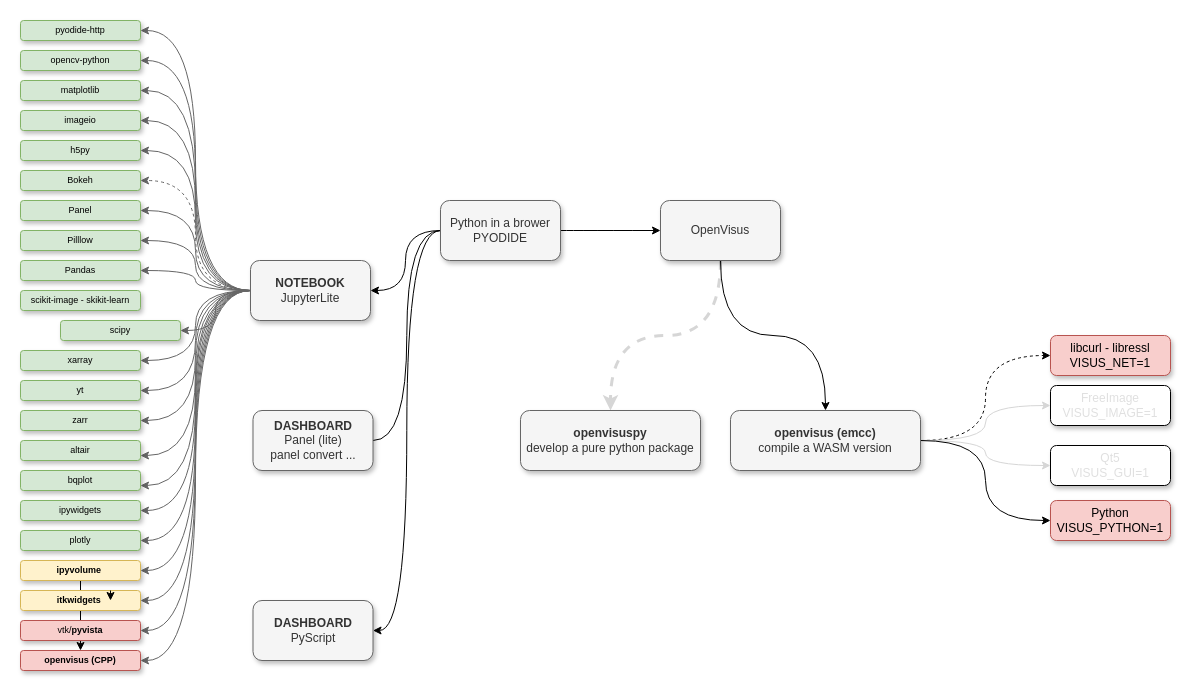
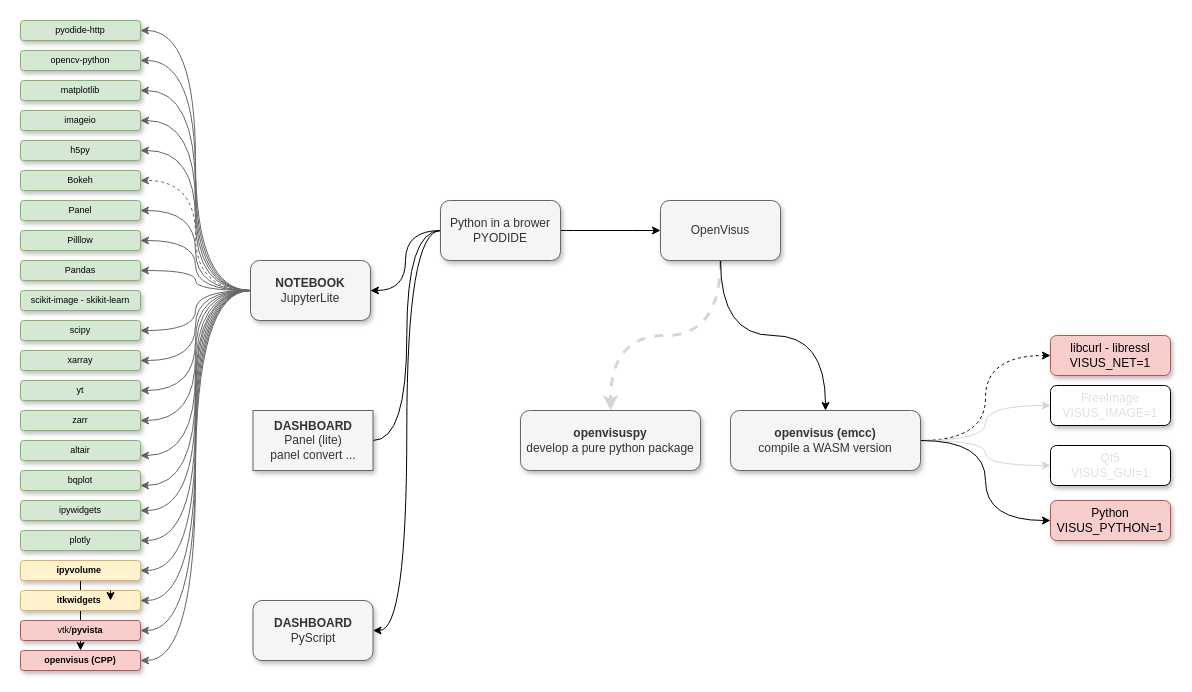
  <mxCell id="0" />
  <mxCell id="1" parent="0" />
  <mxCell id="2" style="edgeStyle=orthogonalEdgeStyle;curved=1;orthogonalLoop=1;jettySize=auto;html=1;entryX=0;entryY=0.5;entryDx=0;entryDy=0;" parent="1" source="6" target="9" edge="1"><mxGeometry relative="1" as="geometry" /></mxCell>
  <mxCell id="3" style="edgeStyle=orthogonalEdgeStyle;curved=1;orthogonalLoop=1;jettySize=auto;html=1;entryX=1;entryY=0.5;entryDx=0;entryDy=0;" parent="1" source="6" target="41" edge="1"><mxGeometry relative="1" as="geometry" /></mxCell>
  <mxCell id="4" style="edgeStyle=orthogonalEdgeStyle;curved=1;orthogonalLoop=1;jettySize=auto;html=1;entryX=1;entryY=0.5;entryDx=0;entryDy=0;endArrow=none;" parent="1" source="6" target="49" edge="1"><mxGeometry relative="1" as="geometry" /></mxCell>
  <mxCell id="5" style="edgeStyle=orthogonalEdgeStyle;curved=1;orthogonalLoop=1;jettySize=auto;html=1;entryX=1;entryY=0.5;entryDx=0;entryDy=0;" parent="1" source="6" target="50" edge="1"><mxGeometry relative="1" as="geometry" /></mxCell>
  <mxCell id="6" value="Python in a brower&lt;br&gt;PYODIDE" style="rounded=1;whiteSpace=wrap;html=1;fillColor=#f5f5f5;fontColor=#333333;strokeColor=#666666;shadow=1;" parent="1" vertex="1"><mxGeometry x="440" y="200" width="120" height="60" as="geometry" /></mxCell>
  <mxCell id="7" style="edgeStyle=orthogonalEdgeStyle;curved=1;orthogonalLoop=1;jettySize=auto;html=1;entryX=0.5;entryY=0;entryDx=0;entryDy=0;exitX=0.5;exitY=1;exitDx=0;exitDy=0;dashed=1;strokeWidth=3;fillColor=#f5f5f5;strokeColor=#D6D6D6;" parent="1" source="9" target="14" edge="1"><mxGeometry relative="1" as="geometry" /></mxCell>
  <mxCell id="8" style="edgeStyle=orthogonalEdgeStyle;curved=1;orthogonalLoop=1;jettySize=auto;html=1;" parent="1" source="9" target="19" edge="1"><mxGeometry relative="1" as="geometry" /></mxCell>
  <mxCell id="9" value="OpenVisus" style="rounded=1;whiteSpace=wrap;html=1;fillColor=#f5f5f5;fontColor=#333333;strokeColor=#666666;shadow=1;" parent="1" vertex="1"><mxGeometry x="660" y="200" width="120" height="60" as="geometry" /></mxCell>
  <mxCell id="10" value="libcurl - libressl&lt;br&gt;VISUS_NET=1" style="rounded=1;whiteSpace=wrap;html=1;fillColor=#f8cecc;strokeColor=#b85450;shadow=1;" parent="1" vertex="1"><mxGeometry x="1050" y="335" width="120" height="40" as="geometry" /></mxCell>
  <mxCell id="11" value="FreeImage&lt;br&gt;VISUS_IMAGE=1" style="rounded=1;whiteSpace=wrap;html=1;shadow=1;fontColor=#E0E0E0;" parent="1" vertex="1"><mxGeometry x="1050" y="385" width="120" height="40" as="geometry" /></mxCell>
  <mxCell id="12" value="Qt5&lt;br&gt;VISUS_GUI=1" style="rounded=1;whiteSpace=wrap;html=1;shadow=1;fontColor=#E0E0E0;" parent="1" vertex="1"><mxGeometry x="1050" y="445" width="120" height="40" as="geometry" /></mxCell>
  <mxCell id="13" value="Python&lt;br&gt;VISUS_PYTHON=1" style="rounded=1;whiteSpace=wrap;html=1;fillColor=#f8cecc;strokeColor=#b85450;shadow=1;" parent="1" vertex="1"><mxGeometry x="1050" y="500" width="120" height="40" as="geometry" /></mxCell>
  <mxCell id="14" value="&lt;b&gt;openvisuspy&lt;/b&gt;&lt;br&gt;develop a pure python package" style="rounded=1;whiteSpace=wrap;html=1;fillColor=#f5f5f5;fontColor=#333333;strokeColor=#666666;shadow=1;" parent="1" vertex="1"><mxGeometry x="520" y="410" width="180" height="60" as="geometry" /></mxCell>
  <mxCell id="15" style="edgeStyle=orthogonalEdgeStyle;curved=1;orthogonalLoop=1;jettySize=auto;html=1;entryX=0;entryY=0.5;entryDx=0;entryDy=0;strokeWidth=1;fontSize=11;fontColor=#E0E0E0;dashed=1;" parent="1" source="19" target="10" edge="1"><mxGeometry relative="1" as="geometry" /></mxCell>
  <mxCell id="16" style="edgeStyle=orthogonalEdgeStyle;curved=1;orthogonalLoop=1;jettySize=auto;html=1;entryX=0;entryY=0.5;entryDx=0;entryDy=0;strokeColor=#D6D6D6;strokeWidth=1;fontSize=11;fontColor=#E0E0E0;" parent="1" source="19" target="11" edge="1"><mxGeometry relative="1" as="geometry" /></mxCell>
  <mxCell id="17" style="edgeStyle=orthogonalEdgeStyle;curved=1;orthogonalLoop=1;jettySize=auto;html=1;entryX=0;entryY=0.5;entryDx=0;entryDy=0;strokeColor=#D6D6D6;strokeWidth=1;fontSize=11;fontColor=#E0E0E0;" parent="1" source="19" target="12" edge="1"><mxGeometry relative="1" as="geometry" /></mxCell>
  <mxCell id="18" style="edgeStyle=orthogonalEdgeStyle;curved=1;orthogonalLoop=1;jettySize=auto;html=1;entryX=0;entryY=0.5;entryDx=0;entryDy=0;strokeColor=#000000;strokeWidth=1;fontSize=11;fontColor=#E0E0E0;" parent="1" source="19" target="13" edge="1"><mxGeometry relative="1" as="geometry" /></mxCell>
  <mxCell id="19" value="&lt;b&gt;openvisus (emcc)&lt;/b&gt;&lt;br&gt;compile a WASM version" style="rounded=1;whiteSpace=wrap;html=1;fillColor=#f5f5f5;fontColor=#333333;strokeColor=#666666;shadow=1;" parent="1" vertex="1"><mxGeometry x="730" y="410" width="190" height="60" as="geometry" /></mxCell>
  <mxCell id="20" style="edgeStyle=orthogonalEdgeStyle;curved=1;orthogonalLoop=1;jettySize=auto;html=1;entryX=1;entryY=0.5;entryDx=0;entryDy=0;fillColor=#f5f5f5;strokeColor=#666666;dashed=1;" parent="1" source="41" target="42" edge="1"><mxGeometry relative="1" as="geometry" /></mxCell>
  <mxCell id="21" style="edgeStyle=orthogonalEdgeStyle;curved=1;orthogonalLoop=1;jettySize=auto;html=1;entryX=1;entryY=0.5;entryDx=0;entryDy=0;fillColor=#f5f5f5;strokeColor=#666666;" parent="1" source="41" target="43" edge="1"><mxGeometry relative="1" as="geometry" /></mxCell>
  <mxCell id="22" style="edgeStyle=orthogonalEdgeStyle;curved=1;orthogonalLoop=1;jettySize=auto;html=1;entryX=1;entryY=0.5;entryDx=0;entryDy=0;fillColor=#f5f5f5;strokeColor=#666666;" parent="1" source="41" target="45" edge="1"><mxGeometry relative="1" as="geometry" /></mxCell>
  <mxCell id="23" style="edgeStyle=orthogonalEdgeStyle;curved=1;orthogonalLoop=1;jettySize=auto;html=1;entryX=1;entryY=0.5;entryDx=0;entryDy=0;fillColor=#f5f5f5;strokeColor=#666666;" parent="1" source="41" target="46" edge="1"><mxGeometry relative="1" as="geometry" /></mxCell>
  <mxCell id="24" style="edgeStyle=orthogonalEdgeStyle;curved=1;orthogonalLoop=1;jettySize=auto;html=1;entryX=1;entryY=0.5;entryDx=0;entryDy=0;fillColor=#f5f5f5;strokeColor=#666666;" parent="1" source="41" target="47" edge="1"><mxGeometry relative="1" as="geometry" /></mxCell>
  <mxCell id="25" style="edgeStyle=orthogonalEdgeStyle;curved=1;orthogonalLoop=1;jettySize=auto;html=1;entryX=1;entryY=0.5;entryDx=0;entryDy=0;fillColor=#f5f5f5;strokeColor=#666666;" parent="1" source="41" target="48" edge="1"><mxGeometry relative="1" as="geometry" /></mxCell>
  <mxCell id="26" style="edgeStyle=orthogonalEdgeStyle;curved=1;orthogonalLoop=1;jettySize=auto;html=1;entryX=1;entryY=0.5;entryDx=0;entryDy=0;strokeColor=#666666;strokeWidth=1;fontSize=11;fontColor=#E0E0E0;fillColor=#f5f5f5;" parent="1" source="41" target="51" edge="1"><mxGeometry relative="1" as="geometry" /></mxCell>
  <mxCell id="27" style="edgeStyle=orthogonalEdgeStyle;curved=1;orthogonalLoop=1;jettySize=auto;html=1;entryX=1;entryY=0.5;entryDx=0;entryDy=0;strokeColor=#666666;strokeWidth=1;fontSize=11;fontColor=#E0E0E0;fillColor=#f5f5f5;" parent="1" source="41" target="56" edge="1"><mxGeometry relative="1" as="geometry" /></mxCell>
  <mxCell id="28" style="edgeStyle=orthogonalEdgeStyle;curved=1;orthogonalLoop=1;jettySize=auto;html=1;entryX=1;entryY=0.5;entryDx=0;entryDy=0;strokeColor=#666666;strokeWidth=1;fontSize=11;fontColor=#E0E0E0;fillColor=#f5f5f5;" parent="1" source="41" target="55" edge="1"><mxGeometry relative="1" as="geometry" /></mxCell>
  <mxCell id="29" style="edgeStyle=orthogonalEdgeStyle;curved=1;orthogonalLoop=1;jettySize=auto;html=1;entryX=1;entryY=0.5;entryDx=0;entryDy=0;strokeColor=#666666;strokeWidth=1;fontSize=11;fontColor=#E0E0E0;fillColor=#f5f5f5;" parent="1" source="41" target="54" edge="1"><mxGeometry relative="1" as="geometry" /></mxCell>
  <mxCell id="30" style="edgeStyle=orthogonalEdgeStyle;curved=1;orthogonalLoop=1;jettySize=auto;html=1;entryX=1;entryY=0.5;entryDx=0;entryDy=0;strokeColor=#666666;strokeWidth=1;fontSize=11;fontColor=#E0E0E0;fillColor=#f5f5f5;" parent="1" source="41" target="53" edge="1"><mxGeometry relative="1" as="geometry" /></mxCell>
  <mxCell id="31" style="edgeStyle=orthogonalEdgeStyle;curved=1;orthogonalLoop=1;jettySize=auto;html=1;entryX=1;entryY=0.5;entryDx=0;entryDy=0;strokeColor=#666666;strokeWidth=1;fontSize=11;fontColor=#E0E0E0;fillColor=#f5f5f5;" parent="1" source="41" target="52" edge="1"><mxGeometry relative="1" as="geometry" /></mxCell>
  <mxCell id="32" style="edgeStyle=orthogonalEdgeStyle;curved=1;orthogonalLoop=1;jettySize=auto;html=1;entryX=1;entryY=0.5;entryDx=0;entryDy=0;strokeColor=#666666;strokeWidth=1;fontSize=11;fontColor=#000000;fillColor=#f5f5f5;" parent="1" source="41" target="58" edge="1"><mxGeometry relative="1" as="geometry" /></mxCell>
  <mxCell id="33" style="edgeStyle=orthogonalEdgeStyle;curved=1;orthogonalLoop=1;jettySize=auto;html=1;entryX=1;entryY=0.5;entryDx=0;entryDy=0;strokeColor=#666666;strokeWidth=1;fontSize=11;fontColor=#000000;fillColor=#f5f5f5;" parent="1" source="41" target="59" edge="1"><mxGeometry relative="1" as="geometry" /></mxCell>
  <mxCell id="34" style="edgeStyle=orthogonalEdgeStyle;curved=1;orthogonalLoop=1;jettySize=auto;html=1;entryX=1;entryY=0.5;entryDx=0;entryDy=0;strokeColor=#666666;strokeWidth=1;fontSize=11;fontColor=#000000;fillColor=#f5f5f5;" parent="1" source="41" target="60" edge="1"><mxGeometry relative="1" as="geometry" /></mxCell>
  <mxCell id="35" style="edgeStyle=orthogonalEdgeStyle;curved=1;orthogonalLoop=1;jettySize=auto;html=1;entryX=1;entryY=0.5;entryDx=0;entryDy=0;strokeColor=#666666;strokeWidth=1;fontSize=11;fontColor=#000000;fillColor=#f5f5f5;" parent="1" source="41" target="61" edge="1"><mxGeometry relative="1" as="geometry" /></mxCell>
  <mxCell id="36" style="edgeStyle=orthogonalEdgeStyle;curved=1;orthogonalLoop=1;jettySize=auto;html=1;entryX=1;entryY=0.5;entryDx=0;entryDy=0;strokeColor=#666666;strokeWidth=1;fontSize=11;fontColor=#000000;fillColor=#f5f5f5;" parent="1" source="41" target="62" edge="1"><mxGeometry relative="1" as="geometry" /></mxCell>
  <mxCell id="37" style="edgeStyle=orthogonalEdgeStyle;curved=1;orthogonalLoop=1;jettySize=auto;html=1;entryX=1;entryY=0.75;entryDx=0;entryDy=0;strokeColor=#666666;strokeWidth=1;fontSize=11;fontColor=#000000;fillColor=#f5f5f5;" parent="1" source="41" target="63" edge="1"><mxGeometry relative="1" as="geometry" /></mxCell>
  <mxCell id="38" style="edgeStyle=orthogonalEdgeStyle;curved=1;orthogonalLoop=1;jettySize=auto;html=1;entryX=1;entryY=0.75;entryDx=0;entryDy=0;strokeColor=#666666;strokeWidth=1;fontSize=11;fontColor=#000000;fillColor=#f5f5f5;" parent="1" source="41" target="64" edge="1"><mxGeometry relative="1" as="geometry" /></mxCell>
  <mxCell id="39" style="edgeStyle=orthogonalEdgeStyle;curved=1;orthogonalLoop=1;jettySize=auto;html=1;entryX=1;entryY=0.5;entryDx=0;entryDy=0;strokeColor=#666666;strokeWidth=1;fontSize=11;fontColor=#000000;fillColor=#f5f5f5;" parent="1" source="41" target="65" edge="1"><mxGeometry relative="1" as="geometry" /></mxCell>
  <mxCell id="40" style="edgeStyle=orthogonalEdgeStyle;curved=1;orthogonalLoop=1;jettySize=auto;html=1;entryX=1;entryY=0.5;entryDx=0;entryDy=0;strokeColor=#666666;strokeWidth=1;fontSize=11;fontColor=#000000;fillColor=#f5f5f5;" parent="1" source="41" target="66" edge="1"><mxGeometry relative="1" as="geometry" /></mxCell>
  <mxCell id="41" value="&lt;b&gt;NOTEBOOK&lt;/b&gt;&lt;br&gt;JupyterLite" style="rounded=1;whiteSpace=wrap;html=1;fillColor=#f5f5f5;fontColor=#333333;strokeColor=#666666;shadow=1;" parent="1" vertex="1"><mxGeometry x="250" y="260" width="120" height="60" as="geometry" /></mxCell>
  <mxCell id="42" value="Bokeh" style="rounded=1;whiteSpace=wrap;html=1;fillColor=#d5e8d4;strokeColor=#82b366;shadow=1;fontSize=9;" parent="1" vertex="1"><mxGeometry x="20" y="170" width="120" height="20" as="geometry" /></mxCell>
  <mxCell id="43" value="Panel" style="rounded=1;whiteSpace=wrap;html=1;fillColor=#d5e8d4;strokeColor=#82b366;shadow=1;fontSize=9;" parent="1" vertex="1"><mxGeometry x="20" y="200" width="120" height="20" as="geometry" /></mxCell>
  <mxCell id="44" value="" style="edgeStyle=orthogonalEdgeStyle;rounded=0;orthogonalLoop=1;jettySize=auto;html=1;" edge="1" parent="1" source="45" target="62"><mxGeometry relative="1" as="geometry" /></mxCell>
  <mxCell id="45" value="&lt;b style=&quot;font-size: 9px;&quot;&gt;ipyvolume&amp;nbsp;&lt;/b&gt;" style="rounded=1;whiteSpace=wrap;html=1;fillColor=#fff2cc;strokeColor=#d6b656;shadow=1;fontSize=9;" parent="1" vertex="1"><mxGeometry x="20" y="560" width="120" height="20" as="geometry" /></mxCell>
  <mxCell id="46" value="Pilllow" style="rounded=1;whiteSpace=wrap;html=1;fillColor=#d5e8d4;strokeColor=#82b366;shadow=1;fontSize=9;" parent="1" vertex="1"><mxGeometry x="20" y="230" width="120" height="20" as="geometry" /></mxCell>
  <mxCell id="47" value="Pandas" style="rounded=1;whiteSpace=wrap;html=1;fillColor=#d5e8d4;strokeColor=#82b366;shadow=1;fontSize=9;" parent="1" vertex="1"><mxGeometry x="20" y="260" width="120" height="20" as="geometry" /></mxCell>
  <mxCell id="48" value="vtk/&lt;b&gt;pyvista&lt;/b&gt;" style="rounded=1;whiteSpace=wrap;html=1;fillColor=#f8cecc;strokeColor=#b85450;shadow=1;fontSize=9;" parent="1" vertex="1"><mxGeometry x="20" y="620" width="120" height="20" as="geometry" /></mxCell>
- <mxCell id="49" value="&lt;b&gt;DASHBOARD&lt;/b&gt;&lt;br&gt;Panel (lite)&lt;br&gt;panel convert ..." style="rounded=1;whiteSpace=wrap;html=1;fillColor=#f5f5f5;fontColor=#333333;strokeColor=#666666;shadow=1;" parent="1" vertex="1"><mxGeometry x="252.5" y="410" width="120" height="60" as="geometry" /></mxCell>
+ <mxCell id="49" value="&lt;b&gt;DASHBOARD&lt;/b&gt;&lt;br&gt;Panel (lite)&lt;br&gt;panel convert ..." style="whiteSpace=wrap;html=1;fillColor=#f5f5f5;fontColor=#333333;strokeColor=#666666;shadow=1;rounded=0;" parent="1" vertex="1"><mxGeometry x="252.5" y="410" width="120" height="60" as="geometry" /></mxCell>
  <mxCell id="50" value="&lt;b&gt;DASHBOARD&lt;/b&gt;&lt;br&gt;PyScript" style="rounded=1;whiteSpace=wrap;html=1;fillColor=#f5f5f5;fontColor=#333333;strokeColor=#666666;shadow=1;" parent="1" vertex="1"><mxGeometry x="252.5" y="600" width="120" height="60" as="geometry" /></mxCell>
  <mxCell id="51" value="&lt;b style=&quot;font-size: 9px;&quot;&gt;itkwidgets&amp;nbsp;&lt;/b&gt;" style="rounded=1;whiteSpace=wrap;html=1;fillColor=#fff2cc;strokeColor=#d6b656;shadow=1;fontSize=9;" parent="1" vertex="1"><mxGeometry x="20" y="590" width="120" height="20" as="geometry" /></mxCell>
  <mxCell id="52" value="h5py" style="rounded=1;whiteSpace=wrap;html=1;fillColor=#d5e8d4;strokeColor=#82b366;shadow=1;fontSize=9;" parent="1" vertex="1"><mxGeometry x="20" y="140" width="120" height="20" as="geometry" /></mxCell>
  <mxCell id="53" value="imageio" style="rounded=1;whiteSpace=wrap;html=1;fillColor=#d5e8d4;strokeColor=#82b366;shadow=1;fontSize=9;" parent="1" vertex="1"><mxGeometry x="20" y="110" width="120" height="20" as="geometry" /></mxCell>
  <mxCell id="54" value="matplotlib" style="rounded=1;whiteSpace=wrap;html=1;fillColor=#d5e8d4;strokeColor=#82b366;shadow=1;fontSize=9;" parent="1" vertex="1"><mxGeometry x="20" y="80" width="120" height="20" as="geometry" /></mxCell>
  <mxCell id="55" value="opencv-python" style="rounded=1;whiteSpace=wrap;html=1;fillColor=#d5e8d4;strokeColor=#82b366;shadow=1;fontSize=9;" parent="1" vertex="1"><mxGeometry x="20" y="50" width="120" height="20" as="geometry" /></mxCell>
  <mxCell id="56" value="pyodide-http" style="rounded=1;whiteSpace=wrap;html=1;fillColor=#d5e8d4;strokeColor=#82b366;shadow=1;fontSize=9;" parent="1" vertex="1"><mxGeometry x="20" y="20" width="120" height="20" as="geometry" /></mxCell>
  <mxCell id="57" value="scikit-image - skikit-learn" style="rounded=1;whiteSpace=wrap;html=1;fillColor=#d5e8d4;strokeColor=#82b366;shadow=1;fontSize=9;" parent="1" vertex="1"><mxGeometry x="20" y="290" width="120" height="20" as="geometry" /></mxCell>
- <mxCell id="58" value="scipy" style="rounded=1;whiteSpace=wrap;html=1;fillColor=#d5e8d4;strokeColor=#82b366;shadow=1;fontSize=9;" parent="1" vertex="1"><mxGeometry x="60" y="320" width="120" height="20" as="geometry" /></mxCell>
+ <mxCell id="58" value="scipy" style="rounded=1;whiteSpace=wrap;html=1;fillColor=#d5e8d4;strokeColor=#82b366;shadow=1;fontSize=9;" parent="1" vertex="1"><mxGeometry x="20" y="320" width="120" height="20" as="geometry" /></mxCell>
  <mxCell id="59" value="xarray" style="rounded=1;whiteSpace=wrap;html=1;fillColor=#d5e8d4;strokeColor=#82b366;shadow=1;fontSize=9;" parent="1" vertex="1"><mxGeometry x="20" y="350" width="120" height="20" as="geometry" /></mxCell>
  <mxCell id="60" value="yt" style="rounded=1;whiteSpace=wrap;html=1;fillColor=#d5e8d4;strokeColor=#82b366;shadow=1;fontSize=9;" parent="1" vertex="1"><mxGeometry x="20" y="380" width="120" height="20" as="geometry" /></mxCell>
  <mxCell id="61" value="zarr" style="rounded=1;whiteSpace=wrap;html=1;fillColor=#d5e8d4;strokeColor=#82b366;shadow=1;fontSize=9;" parent="1" vertex="1"><mxGeometry x="20" y="410" width="120" height="20" as="geometry" /></mxCell>
  <mxCell id="62" value="&lt;b&gt;openvisus (CPP)&lt;/b&gt;" style="rounded=1;whiteSpace=wrap;html=1;fillColor=#f8cecc;strokeColor=#b85450;shadow=1;fontSize=9;" parent="1" vertex="1"><mxGeometry x="20" y="650" width="120" height="20" as="geometry" /></mxCell>
  <mxCell id="63" value="altair" style="rounded=1;whiteSpace=wrap;html=1;fillColor=#d5e8d4;strokeColor=#82b366;shadow=1;fontSize=9;" parent="1" vertex="1"><mxGeometry x="20" y="440" width="120" height="20" as="geometry" /></mxCell>
  <mxCell id="64" value="bqplot" style="rounded=1;whiteSpace=wrap;html=1;fillColor=#d5e8d4;strokeColor=#82b366;shadow=1;fontSize=9;" parent="1" vertex="1"><mxGeometry x="20" y="470" width="120" height="20" as="geometry" /></mxCell>
  <mxCell id="65" value="ipywidgets" style="rounded=1;whiteSpace=wrap;html=1;fillColor=#d5e8d4;strokeColor=#82b366;shadow=1;fontSize=9;" parent="1" vertex="1"><mxGeometry x="20" y="500" width="120" height="20" as="geometry" /></mxCell>
  <mxCell id="66" value="plotly" style="rounded=1;whiteSpace=wrap;html=1;fillColor=#d5e8d4;strokeColor=#82b366;shadow=1;fontSize=9;" parent="1" vertex="1"><mxGeometry x="20" y="530" width="120" height="20" as="geometry" /></mxCell>
  <mxCell id="67" style="edgeStyle=orthogonalEdgeStyle;rounded=0;orthogonalLoop=1;jettySize=auto;html=1;exitX=0.75;exitY=0;exitDx=0;exitDy=0;entryX=0.75;entryY=0.5;entryDx=0;entryDy=0;entryPerimeter=0;" parent="1" source="51" target="51" edge="1"><mxGeometry relative="1" as="geometry" /></mxCell>
